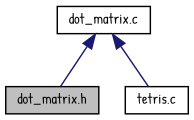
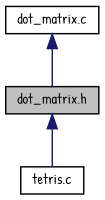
  digraph {
    fontname="Patrick Hand"
    node [color=black fillcolor=white fontname="Patrick Hand" fontsize=10 shape=record style=filled]
    edge [color=midnightblue dir=back fontname="Patrick Hand" fontsize=10 labelfontname=Helvetica labelfontsize=10 style=solid]
    n1 [fillcolor=grey75 fontcolor=black height=0.2 label="dot_matrix.h" width=0.4]
    n2 [height=0.2 label="tetris.c" width=0.4]
    n3 [height=0.2 label="dot_matrix.c" width=0.4]
-   n3 -> n2
+   n1 -> n2
    n3 -> n1
  }
